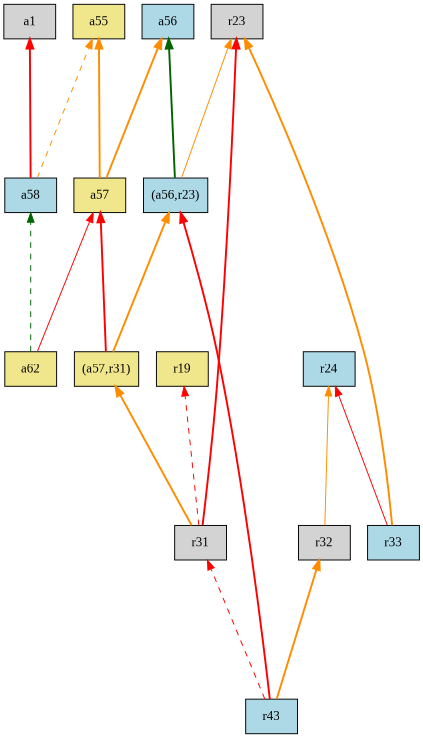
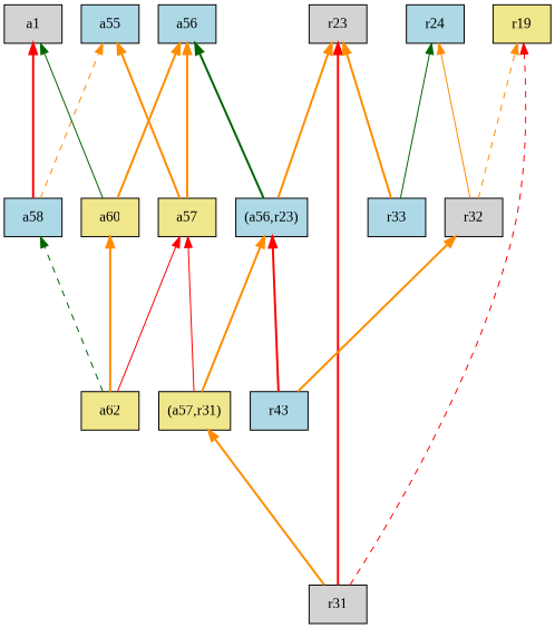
  digraph {
    fontname="Liberation Serif"
    rankdir=BT
    ranksep=2.0
    node [fillcolor=lightblue fontname="Liberation Serif" shape=record style=filled]
    edge [color=darkorange fontname="Liberation Serif" style=bold]
    n1 [fillcolor=lightgrey label="{a1}"]
    n2 [label="{(a56,r23)}"]
    n3 [label="{a56}"]
    n4 [fillcolor=lightgrey label="{r23}"]
    n5 [label="{a58}"]
-   n6 [fillcolor=khaki label="{a55}"]
+   n6 [label="{a55}"]
+   n7 [fillcolor=khaki label="{a60}"]
    n8 [fillcolor=khaki label="{a57}"]
    n9 [label="{r24}"]
    n10 [fillcolor=khaki label="{r19}"]
    n11 [fillcolor=lightgrey label="{r31}"]
    n12 [fillcolor=khaki label="{(a57,r31)}"]
    n13 [label="{r33}"]
    n14 [label="{r43}"]
    n15 [fillcolor=lightgrey label="{r32}"]
    n16 [fillcolor=khaki label="{a62}"]
    n2 -> n3 [color=darkgreen]
-   n2 -> n4 [style=solid]
+   n2 -> n4
    n5 -> n1 [color=red]
    n5 -> n6 [style=dashed]
+   n7 -> n1 [color=darkgreen style=solid]
+   n7 -> n3
    n8 -> n3
    n8 -> n6
    n11 -> n4 [color=red]
    n11 -> n10 [color=red style=dashed]
    n11 -> n12
    n12 -> n2
-   n12 -> n8 [color=red]
+   n12 -> n8 [color=red style=solid]
    n13 -> n4
-   n13 -> n9 [color=red style=solid]
+   n13 -> n9 [color=darkgreen style=solid]
    n14 -> n2 [color=red]
-   n14 -> n11 [color=red style=dashed]
    n14 -> n15
    n15 -> n9 [style=solid]
+   n15 -> n10 [style=dashed]
    n16 -> n5 [color=darkgreen style=dashed]
+   n16 -> n7
    n16 -> n8 [color=red style=solid]
  }
